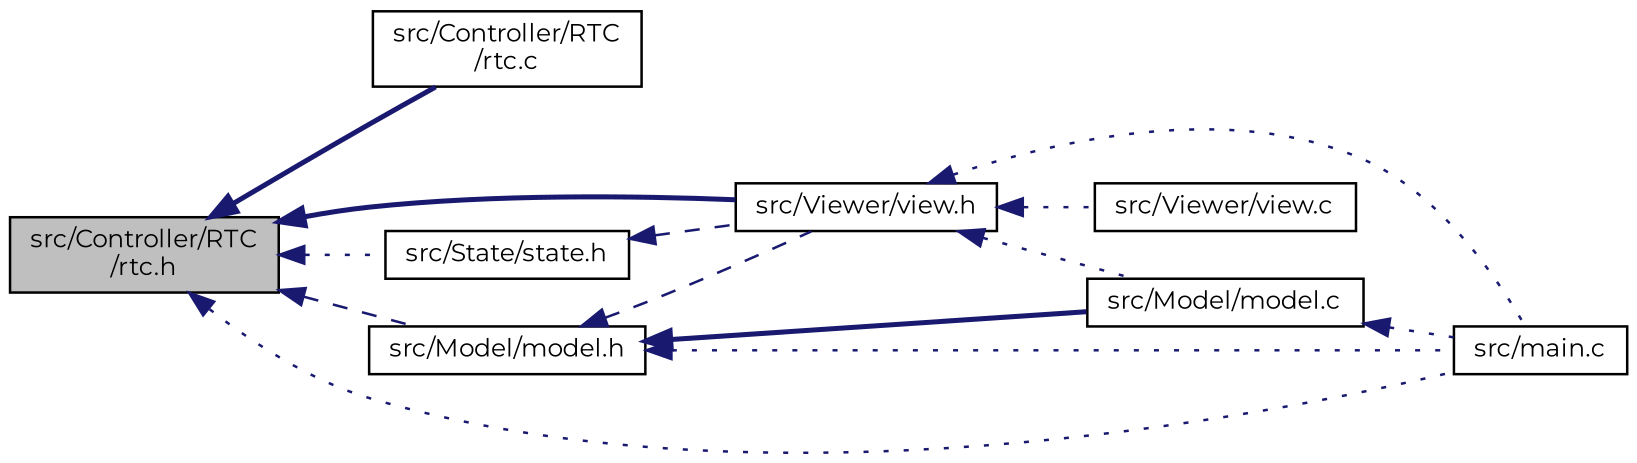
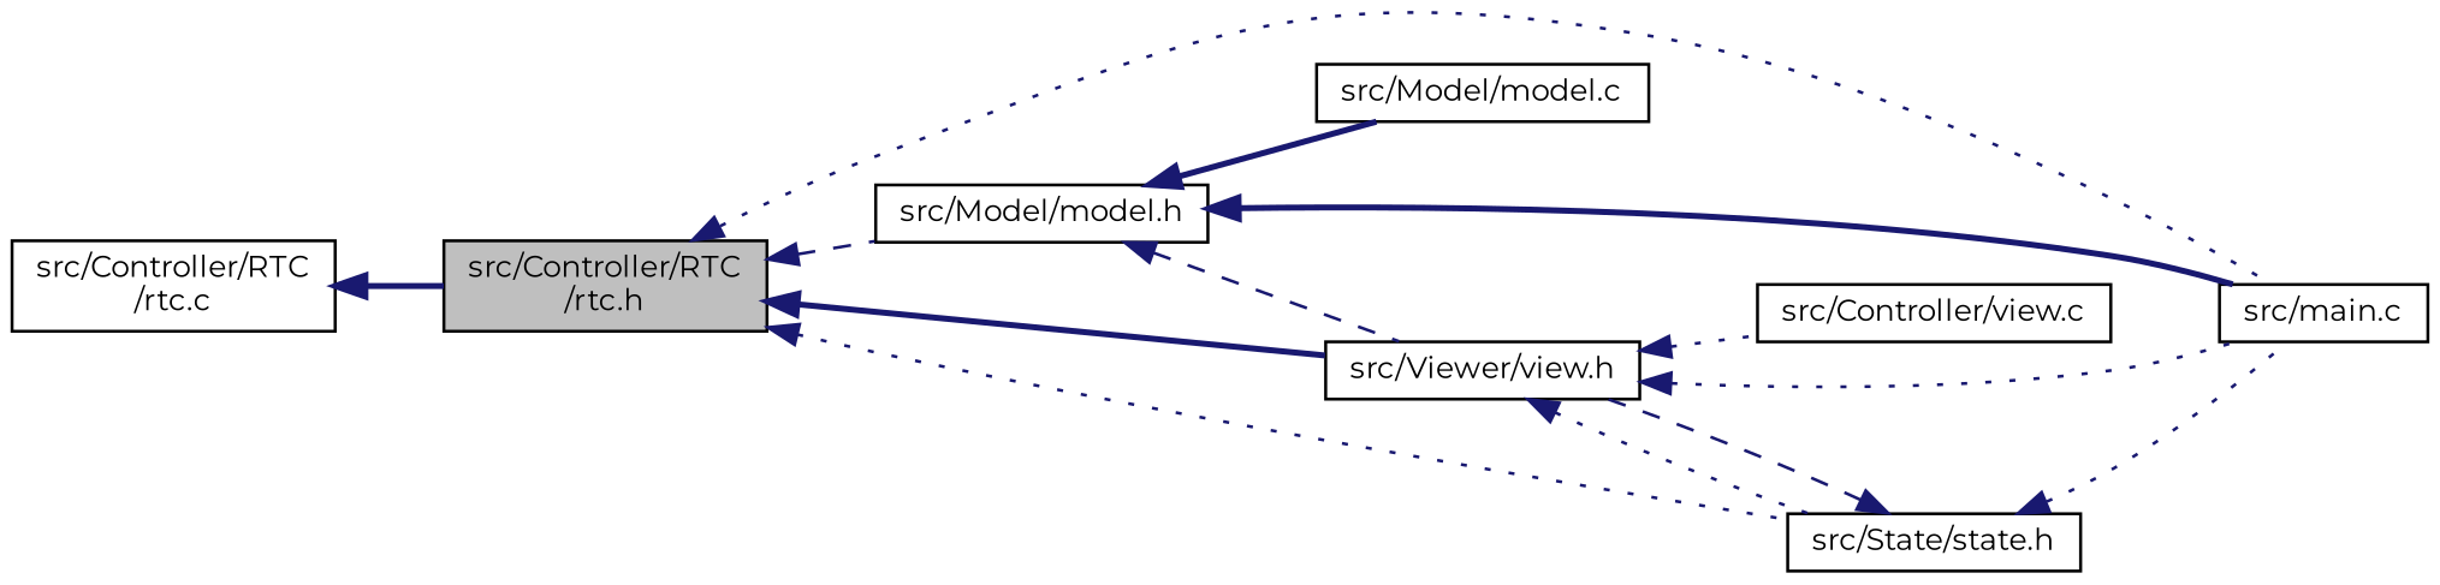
  digraph {
    fontname=Montserrat
    rankdir=LR
    node [color=black fillcolor=white fontname=Montserrat fontsize=10 shape=record style=filled]
    edge [color=midnightblue dir=back fontname=Montserrat fontsize=10 labelfontname=Helvetica labelfontsize=10 style=dotted]
    n1 [fillcolor=grey75 fontcolor=black height=0.2 label="src/Controller/RTC\l/rtc.h" width=0.4]
    n2 [height=0.2 label="src/Controller/RTC\l/rtc.c" width=0.4]
    n3 [height=0.2 label="src/Model/model.h" width=0.4]
    n4 [height=0.2 label="src/Viewer/view.h" width=0.4]
    n5 [height=0.2 label="src/State/state.h" width=0.4]
    n6 [height=0.2 label="src/main.c" width=0.4]
    n7 [height=0.2 label="src/Model/model.c" width=0.4]
-   n8 [height=0.2 label="src/Viewer/view.c" width=0.4]
-   n1 -> n2 [style=bold]
+   n8 [height=0.2 label="src/Controller/view.c" width=0.4]
+   n2 -> n1 [style=bold]
    n1 -> n3 [style=dashed]
    n1 -> n4 [style=bold]
    n1 -> n5
    n1 -> n6
    n3 -> n4 [style=dashed]
-   n3 -> n6
+   n3 -> n6 [style=bold]
    n3 -> n7 [style=bold]
-   n4 -> n7
+   n4 -> n5
    n4 -> n6
    n4 -> n8
    n5 -> n4 [style=dashed]
-   n7 -> n6
+   n5 -> n6
  }
